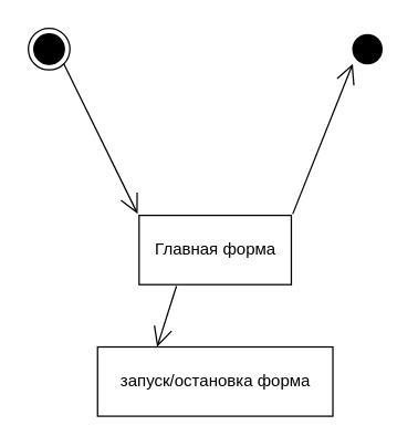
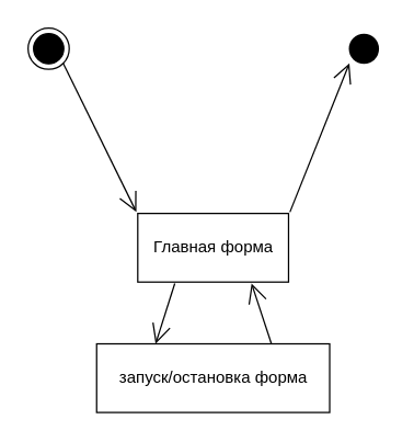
  <mxCell id="0" />
  <mxCell id="1" parent="0" />
  <mxCell id="2" value="" style="ellipse;html=1;shape=endState;fillColor=#000000;strokeColor=#000000;" parent="1" vertex="1"><mxGeometry x="20" y="20" width="30" height="30" as="geometry" /></mxCell>
  <mxCell id="3" value="" style="ellipse;html=1;shape=endState;fillColor=#000000;strokeColor=none;" parent="1" vertex="1"><mxGeometry x="250" y="20" width="30" height="30" as="geometry" /></mxCell>
  <mxCell id="4" value="Главная форма" style="html=1;strokeColor=#000000;perimeterSpacing=1;shadow=0;" parent="1" vertex="1"><mxGeometry x="100" y="155" width="110" height="50" as="geometry" /></mxCell>
  <mxCell id="5" value="запуск/остановка форма" style="html=1;shadow=0;strokeColor=#000000;" parent="1" vertex="1"><mxGeometry x="70" y="250" width="170" height="50" as="geometry" /></mxCell>
  <mxCell id="6" value="" style="endArrow=open;endFill=1;endSize=12;html=1;entryX=0;entryY=0;entryDx=0;entryDy=0;exitX=1;exitY=1;exitDx=0;exitDy=0;" edge="1" parent="1" source="2" target="4"><mxGeometry width="160" relative="1" as="geometry"><mxPoint x="20" y="320" as="sourcePoint" /><mxPoint x="180" y="320" as="targetPoint" /></mxGeometry></mxCell>
  <mxCell id="7" value="" style="endArrow=open;endFill=1;endSize=12;html=1;exitX=0.25;exitY=1;exitDx=0;exitDy=0;" edge="1" parent="1" source="4"><mxGeometry width="160" relative="1" as="geometry"><mxPoint x="10" y="360" as="sourcePoint" /><mxPoint x="113" y="250" as="targetPoint" /></mxGeometry></mxCell>
+ <mxCell id="8" value="" style="endArrow=open;endFill=1;endSize=12;html=1;exitX=0.75;exitY=0;exitDx=0;exitDy=0;entryX=0.75;entryY=1;entryDx=0;entryDy=0;" edge="1" parent="1" source="5" target="4"><mxGeometry width="160" relative="1" as="geometry"><mxPoint x="0" y="400" as="sourcePoint" /><mxPoint x="175" y="159" as="targetPoint" /></mxGeometry></mxCell>
  <mxCell id="9" value="" style="endArrow=open;endFill=1;endSize=12;html=1;entryX=0;entryY=1;entryDx=0;entryDy=0;exitX=1;exitY=0;exitDx=0;exitDy=0;" edge="1" parent="1" source="4" target="3"><mxGeometry width="160" relative="1" as="geometry"><mxPoint x="200" y="80" as="sourcePoint" /><mxPoint x="140" y="480" as="targetPoint" /></mxGeometry></mxCell>
